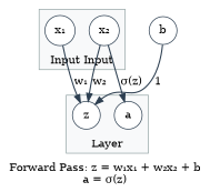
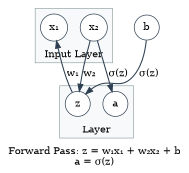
  digraph {
    bgcolor="#ffffff"
    fontname="DejaVu Serif"
    label="Forward Pass: z = w₁x₁ + w₂x₂ + b\na = σ(z)"
    labelloc=b
    rankdir=TB
    node [color="#2c3e50" fillcolor=white fontname="DejaVu Serif" shape=circle style=filled]
    edge [color="#2c3e50" fontname="DejaVu Serif" penwidth=1.5]
    n1 [label=z]
    n2 [label=a]
    n3 [label="x₁"]
    n4 [label="x₂"]
    n5 [label=b]
    subgraph cluster_1 {
      color="#95a5a6"
      fillcolor="#f8f9fa"
      label=Layer
      style=filled
      n1
      n2
    }
    subgraph cluster_2 {
      color="#95a5a6"
      fillcolor="#f8f9fa"
-     label="Input Input"
+     label="Input Layer"
      style=filled
      n3
      n4
    }
-   n3 -> n1 [label="w₁"]
+   n1 -> n3 [label="w₁"]
    n4 -> n1 [label="w₂"]
    n4 -> n2 [label="σ(z)"]
-   n5 -> n1 [label=1]
+   n5 -> n1 [label="σ(z)"]
  }
